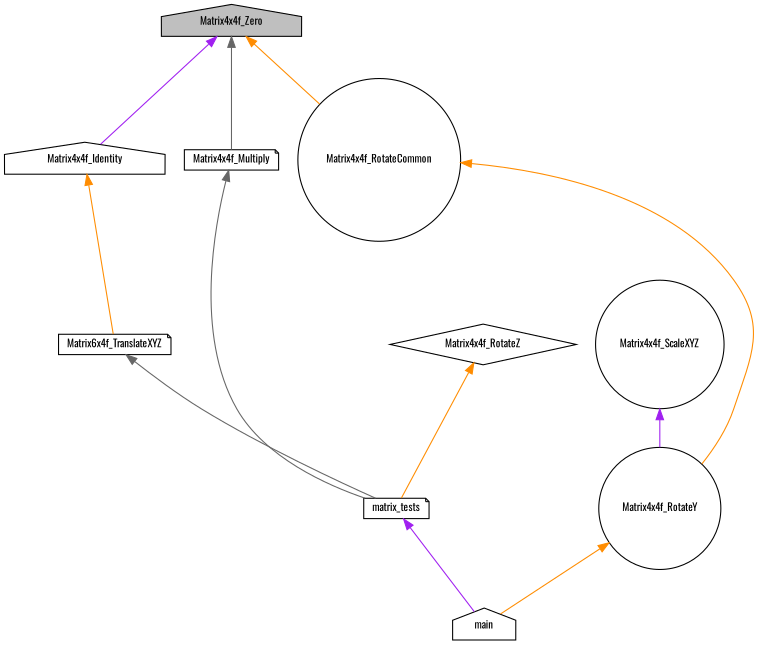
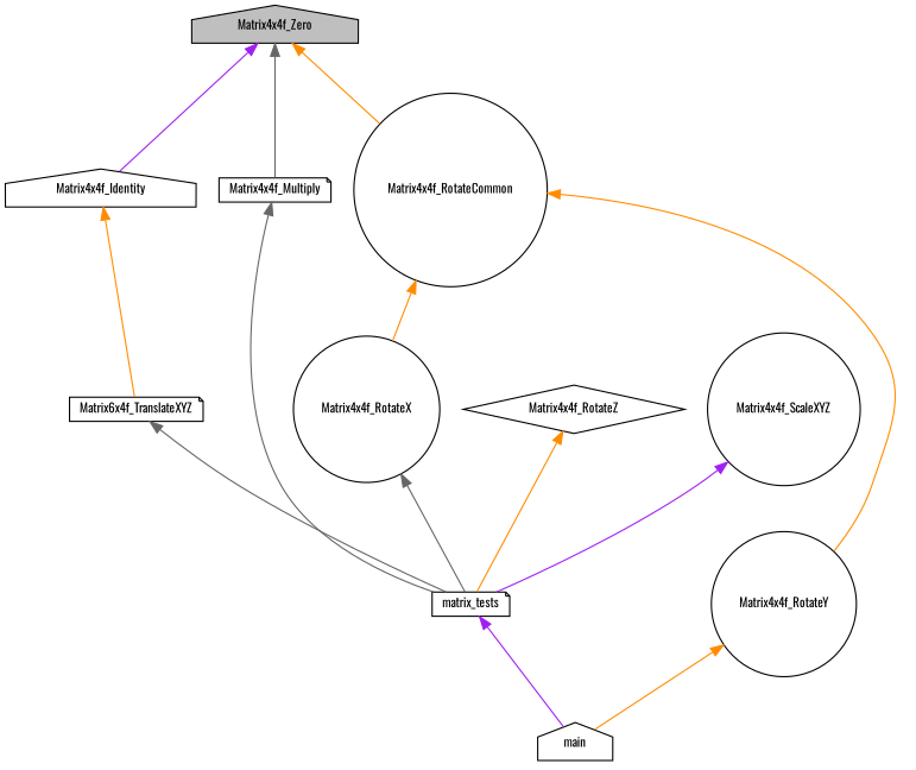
  digraph {
    fontname=Oswald
    rankdir=TB
    node [color=black fillcolor=white fontname=Oswald fontsize=10 shape=circle style=filled]
    edge [color=darkorange dir=back fontname=Oswald fontsize=10 labelfontname=Helvetica labelfontsize=10 style=solid]
    n1 [fillcolor=grey75 fontcolor=black height=0.2 label=Matrix4x4f_Zero shape=house width=0.4]
    n2 [height=0.2 label=Matrix4x4f_Identity shape=house width=0.4]
    n3 [height=0.2 label=Matrix4x4f_Multiply shape=note width=0.4]
    n4 [height=0.2 label=Matrix4x4f_RotateCommon width=0.4]
    n5 [height=0.2 label=Matrix6x4f_TranslateXYZ shape=note width=0.4]
    n6 [height=0.2 label=matrix_tests shape=note width=0.4]
+   n7 [height=0.2 label=Matrix4x4f_RotateX width=0.4]
    n8 [height=0.2 label=Matrix4x4f_RotateY width=0.4]
    n9 [height=0.2 label=Matrix4x4f_ScaleXYZ width=0.4]
    n10 [height=0.2 label=main shape=house width=0.4]
    n11 [height=0.2 label=Matrix4x4f_RotateZ shape=diamond width=0.4]
    n1 -> n2 [color=purple]
    n1 -> n3 [color=gray40]
    n1 -> n4
    n2 -> n5
    n3 -> n6 [color=gray40]
+   n4 -> n7
    n4 -> n8
    n5 -> n6 [color=gray40]
    n6 -> n10 [color=purple]
+   n7 -> n6 [color=gray40]
    n8 -> n10
-   n9 -> n8 [color=purple]
+   n9 -> n6 [color=purple]
    n11 -> n6
  }
